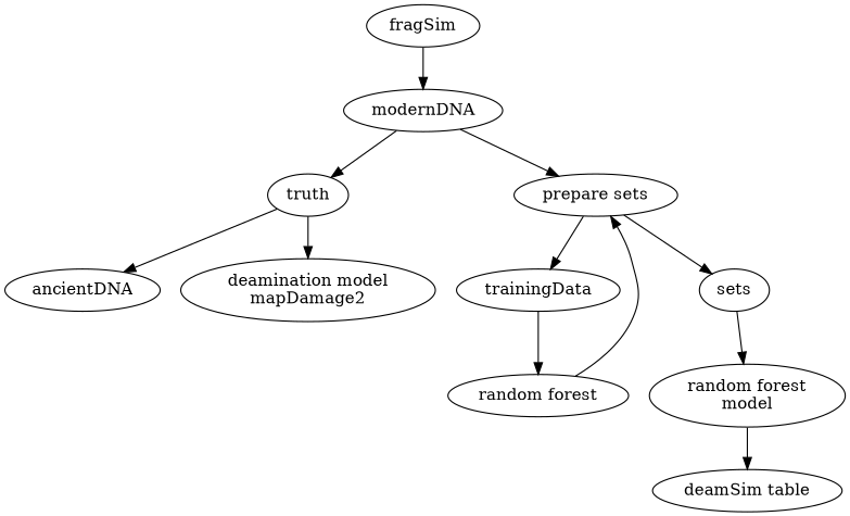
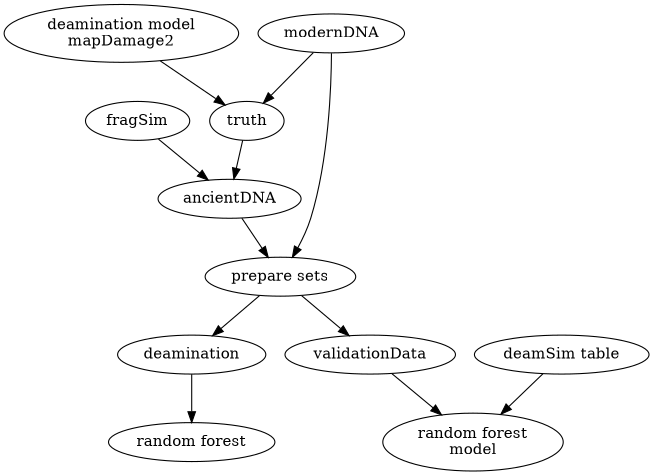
  digraph {
    fragSim
    modernDNA
    n3 [label=truth]
    "prepare sets"
    ancientDNA
-   trainingData
-   validationData [label=sets]
+   trainingData [label=deamination]
+   validationData
    "deamination model\nmapDamage2"
    "random forest"
    "random forest\nmodel"
    n11 [label="deamSim table"]
-   fragSim -> modernDNA
+   fragSim -> ancientDNA
    modernDNA -> n3
    modernDNA -> "prepare sets"
    n3 -> ancientDNA
    "prepare sets" -> trainingData
    "prepare sets" -> validationData
-   "random forest" -> "prepare sets"
+   ancientDNA -> "prepare sets"
    trainingData -> "random forest"
    validationData -> "random forest\nmodel"
-   n3 -> "deamination model\nmapDamage2"
-   "random forest\nmodel" -> n11
+   "deamination model\nmapDamage2" -> n3
+   n11 -> "random forest\nmodel"
  }
